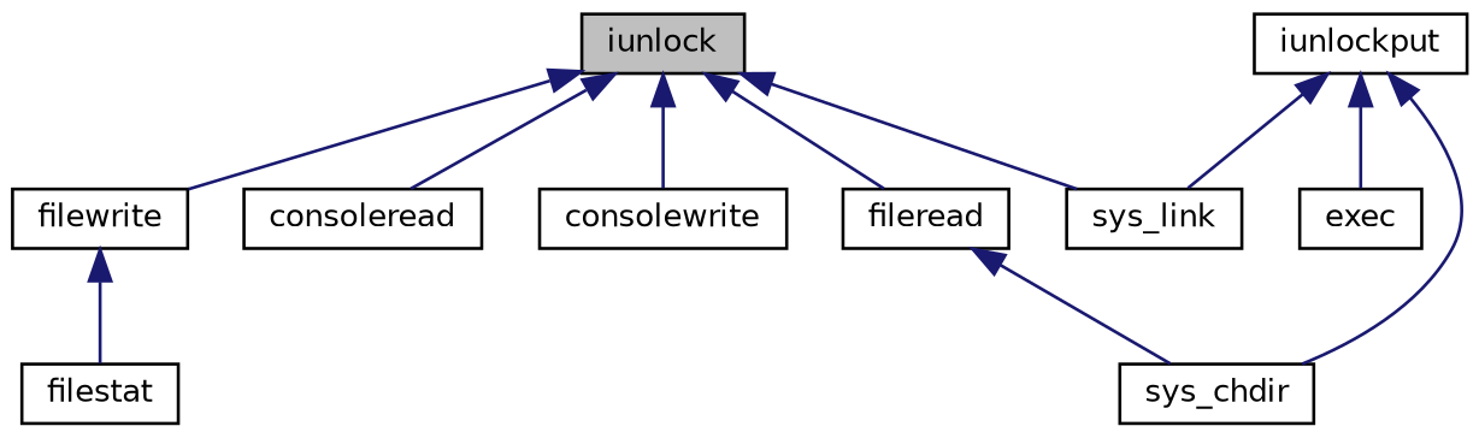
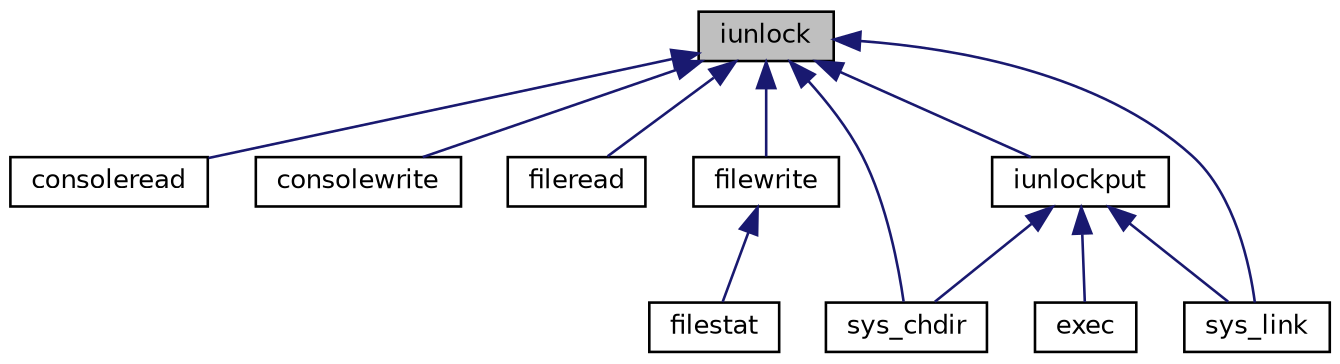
  digraph {
    rankdir=TB
    node [color=black fillcolor=white fontname=Helvetica fontsize=10 shape=record style=filled]
    edge [color=midnightblue dir=back fontname=Helvetica fontsize=10 labelfontname=Helvetica labelfontsize=10 style=solid]
    n1 [fillcolor=grey75 fontcolor=black height=0.2 label=iunlock width=0.4]
    n2 [height=0.2 label=consoleread width=0.4]
    n3 [height=0.2 label=consolewrite width=0.4]
    n4 [height=0.2 label=fileread width=0.4]
    n5 [height=0.2 label=filewrite width=0.4]
    n6 [height=0.2 label=iunlockput width=0.4]
    n7 [height=0.2 label=sys_chdir width=0.4]
    n8 [height=0.2 label=sys_link width=0.4]
    n9 [height=0.2 label=filestat width=0.4]
    n10 [height=0.2 label=exec width=0.4]
    n1 -> n2
    n1 -> n3
    n1 -> n4
    n1 -> n5
-   n4 -> n7
+   n1 -> n6
+   n1 -> n7
    n1 -> n8
    n5 -> n9
    n6 -> n7
    n6 -> n8
    n6 -> n10
  }
